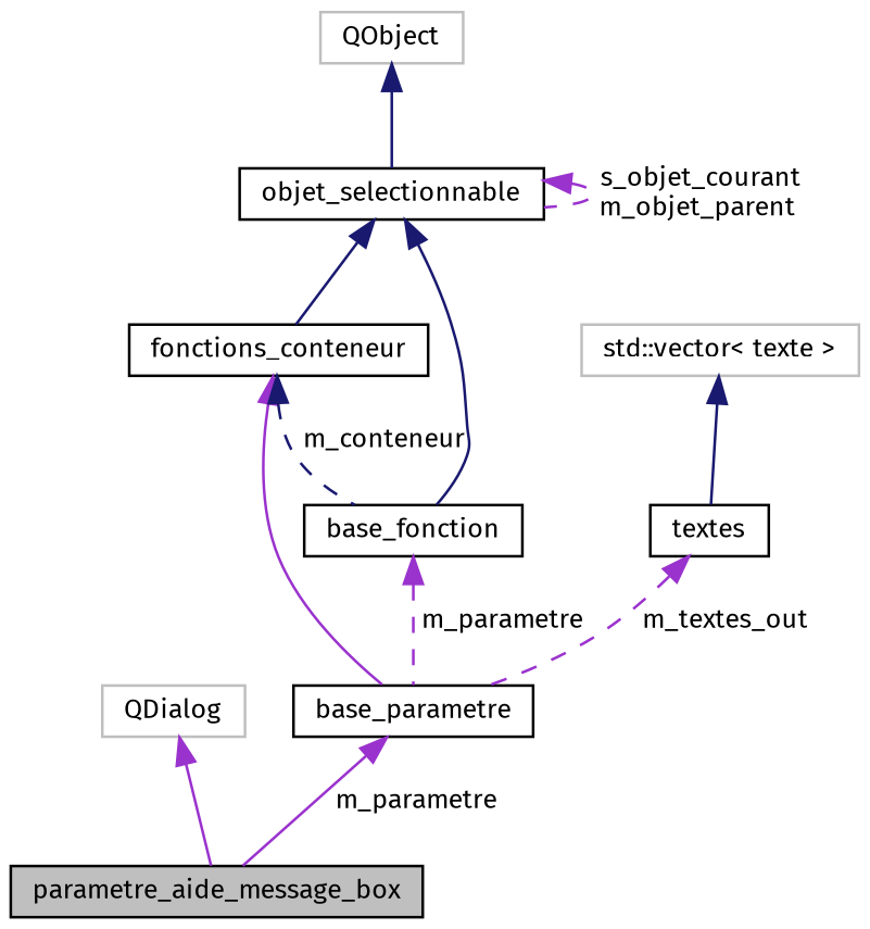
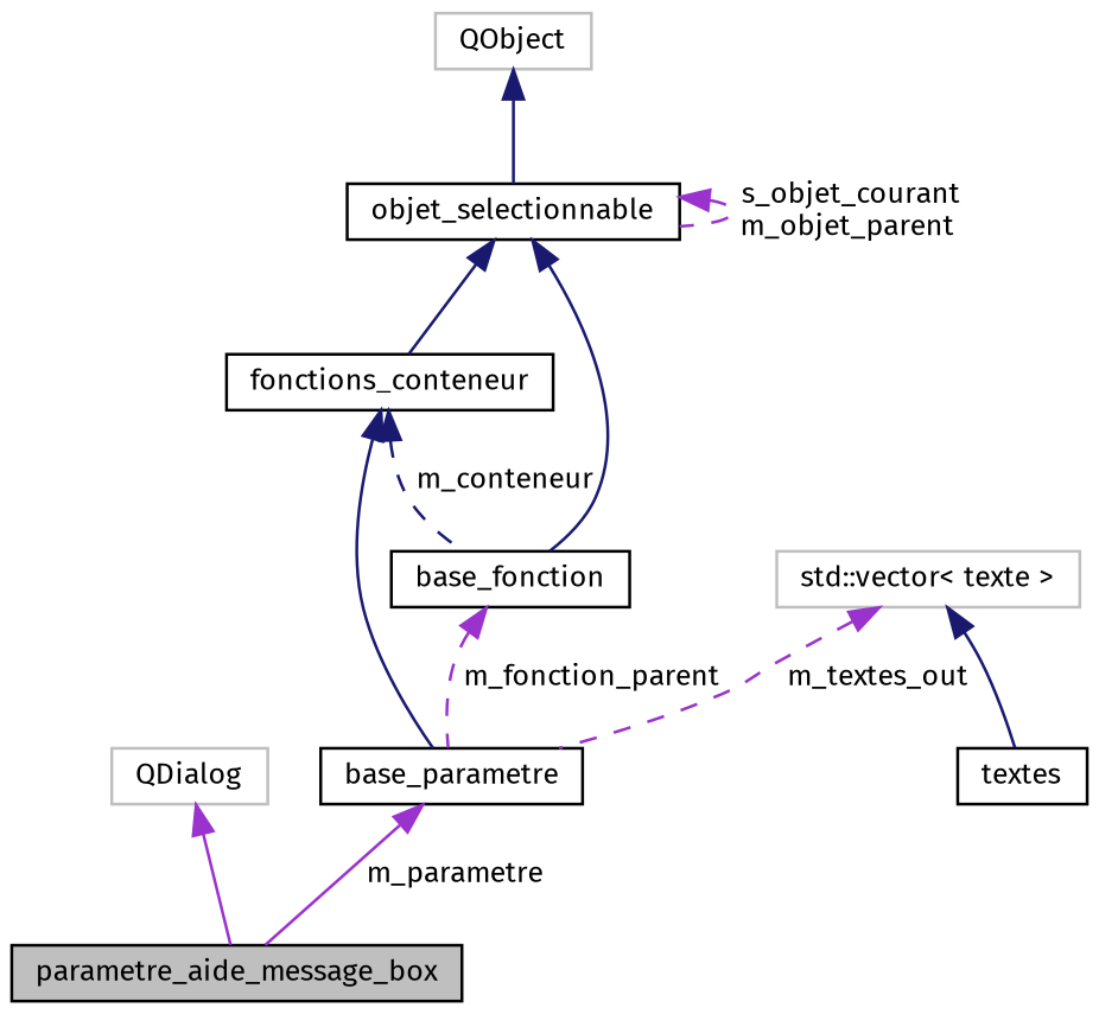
  digraph {
    fontname="Fira Sans"
    node [color=black fillcolor=white fontname="Fira Sans" fontsize=10 shape=record style=filled]
    edge [color=midnightblue dir=back fontname="Fira Sans" fontsize=10 labelfontname=Helvetica labelfontsize=10 style=solid]
    n1 [fillcolor=grey75 fontcolor=black height=0.2 label=parametre_aide_message_box width=0.4]
    n2 [color=grey75 height=0.2 label=QDialog width=0.4]
    n3 [height=0.2 label=base_parametre width=0.4]
    n4 [height=0.2 label=fonctions_conteneur width=0.4]
    n5 [height=0.2 label=base_fonction width=0.4]
    n6 [height=0.2 label=objet_selectionnable width=0.4]
    n7 [color=grey75 height=0.2 label=QObject width=0.4]
    n8 [height=0.2 label=textes width=0.4]
    n9 [color=grey75 height=0.2 label="std::vector\< texte \>" width=0.4]
    n2 -> n1 [color=darkorchid3]
    n3 -> n1 [color=darkorchid3 label=" m_parametre"]
-   n4 -> n3 [color=darkorchid3]
+   n4 -> n3
    n4 -> n5 [label=" m_conteneur" style=dashed]
-   n5 -> n3 [color=darkorchid3 label=" m_parametre" style=dashed]
+   n5 -> n3 [color=darkorchid3 label=" m_fonction_parent" style=dashed]
    n6 -> n4
    n6 -> n5
    n6 -> n6 [color=darkorchid3 label=" s_objet_courant\nm_objet_parent" style=dashed]
    n7 -> n6
-   n8 -> n3 [color=darkorchid3 label=" m_textes_out" style=dashed]
+   n9 -> n3 [color=darkorchid3 label=" m_textes_out" style=dashed]
    n9 -> n8
  }
